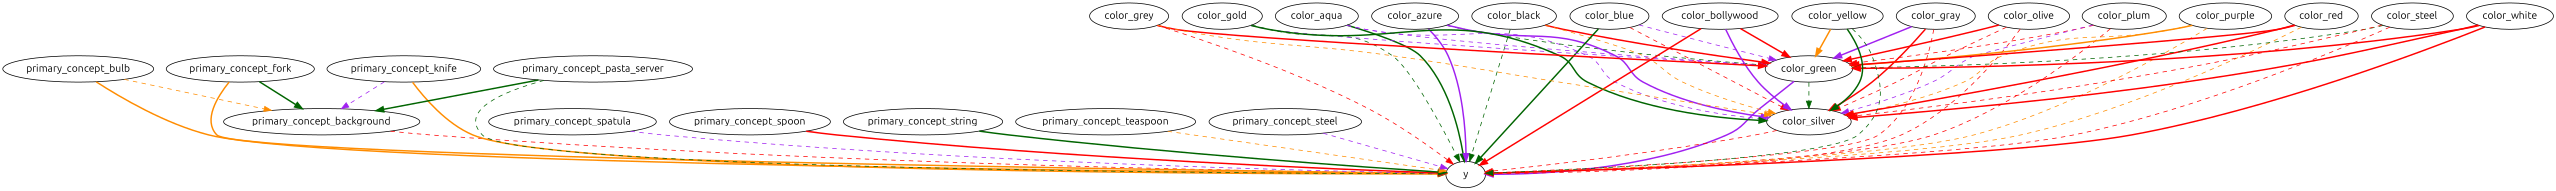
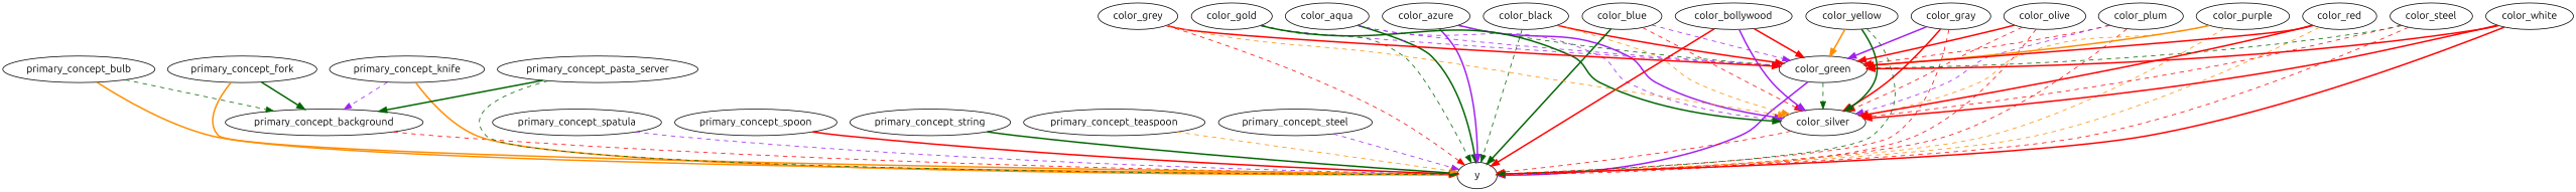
  strict digraph {
    fontname=Ubuntu
    node [fontname=Ubuntu]
    edge [color=red fontname=Ubuntu style=dashed]
    primary_concept_background
    y
    primary_concept_bulb
    primary_concept_fork
    primary_concept_knife
    primary_concept_pasta_server
    primary_concept_spatula
    primary_concept_spoon
    primary_concept_string
    primary_concept_teaspoon
    n11 [label=primary_concept_steel]
    color_aqua
    color_green
    color_silver
    color_azure
    color_black
    color_blue
    color_bollywood
    color_gold
    color_gray
    color_grey
    color_olive
    color_plum
    color_purple
    color_red
    color_steel
    color_white
    color_yellow
    primary_concept_background -> y
-   primary_concept_bulb -> primary_concept_background [color=darkorange]
+   primary_concept_bulb -> primary_concept_background [color=darkgreen]
    primary_concept_bulb -> y [color=darkorange style=bold]
    primary_concept_fork -> primary_concept_background [color=darkgreen style=bold]
    primary_concept_fork -> y [color=darkorange style=bold]
    primary_concept_knife -> primary_concept_background [color=purple]
    primary_concept_knife -> y [color=darkorange style=bold]
    primary_concept_pasta_server -> primary_concept_background [color=darkgreen style=bold]
    primary_concept_pasta_server -> y [color=darkgreen]
    primary_concept_spatula -> y [color=purple]
    primary_concept_spoon -> y [style=bold]
    primary_concept_string -> y [color=darkgreen style=bold]
    primary_concept_teaspoon -> y [color=darkorange]
    n11 -> y [color=purple]
    color_aqua -> y [color=darkgreen style=bold]
    color_aqua -> color_green [color=purple]
    color_aqua -> color_silver [color=purple]
    color_green -> y [color=purple style=bold]
    color_green -> color_silver [color=darkgreen]
    color_silver -> y
    color_azure -> y [color=purple style=bold]
    color_azure -> color_green [color=darkgreen]
    color_azure -> color_silver [color=purple style=bold]
    color_black -> y [color=darkgreen]
    color_black -> color_green [style=bold]
    color_black -> color_silver [color=darkorange]
    color_blue -> y [color=darkgreen style=bold]
    color_blue -> color_green [color=purple]
    color_blue -> color_silver
    color_bollywood -> y [style=bold]
    color_bollywood -> color_green [style=bold]
    color_bollywood -> color_silver [color=purple style=bold]
    color_gold -> y [color=darkgreen]
    color_gold -> color_green [color=purple]
    color_gold -> color_silver [color=darkgreen style=bold]
    color_gray -> y
    color_gray -> color_green [color=purple style=bold]
    color_gray -> color_silver [style=bold]
    color_grey -> y
    color_grey -> color_green [style=bold]
    color_grey -> color_silver [color=darkorange]
    color_olive -> y
    color_olive -> color_green [style=bold]
    color_olive -> color_silver
    color_plum -> y
    color_plum -> color_green
    color_plum -> color_silver [color=purple]
    color_purple -> y [color=darkorange]
    color_purple -> color_green [color=darkorange style=bold]
    color_purple -> color_silver [color=darkorange]
    color_red -> y [color=darkorange]
    color_red -> color_green [style=bold]
    color_red -> color_silver [style=bold]
    color_steel -> y
    color_steel -> color_green [color=darkgreen]
    color_steel -> color_silver
    color_white -> y [style=bold]
    color_white -> color_green [style=bold]
    color_white -> color_silver [style=bold]
    color_yellow -> y [color=darkgreen]
    color_yellow -> color_green [color=darkorange style=bold]
    color_yellow -> color_silver [color=darkgreen style=bold]
  }
